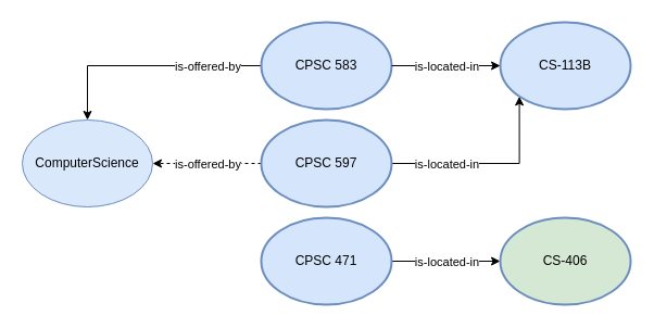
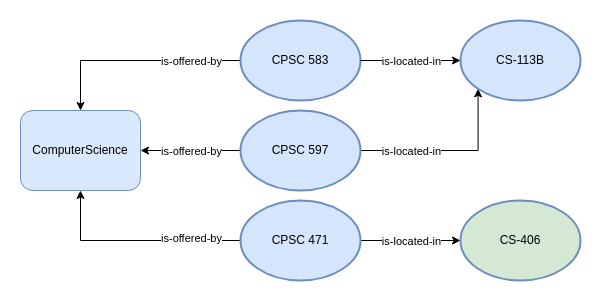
  <mxCell id="0" />
  <mxCell id="1" parent="0" />
  <mxCell id="2" style="edgeStyle=orthogonalEdgeStyle;rounded=0;orthogonalLoop=1;jettySize=auto;html=1;entryX=0.5;entryY=0;entryDx=0;entryDy=0;" edge="1" parent="1" source="4" target="5"><mxGeometry relative="1" as="geometry" /></mxCell>
  <mxCell id="3" value="is-offered-by" style="edgeLabel;html=1;align=center;verticalAlign=middle;resizable=0;points=[];" vertex="1" connectable="0" parent="2"><mxGeometry x="-0.387" y="1" relative="1" as="geometry"><mxPoint x="14" y="-1" as="offset" /></mxGeometry></mxCell>
  <mxCell id="4" value="CPSC 583" style="ellipse;whiteSpace=wrap;html=1;fillColor=#d5e5fb;strokeColor=#6c8ebf;strokeWidth=2;" vertex="1" parent="1"><mxGeometry x="240" y="20" width="120" height="80" as="geometry" /></mxCell>
- <mxCell id="5" value="ComputerScience" style="ellipse;whiteSpace=wrap;html=1;fillColor=#dae8fc;strokeColor=#6c8ebf;" vertex="1" parent="1"><mxGeometry x="20" y="110" width="120" height="80" as="geometry" /></mxCell>
+ <mxCell id="5" value="ComputerScience" style="whiteSpace=wrap;html=1;fillColor=#dae8fc;strokeColor=#6c8ebf;rounded=1;" vertex="1" parent="1"><mxGeometry x="20" y="110" width="120" height="80" as="geometry" /></mxCell>
  <mxCell id="6" style="edgeStyle=orthogonalEdgeStyle;rounded=0;orthogonalLoop=1;jettySize=auto;html=1;entryX=0;entryY=1;entryDx=0;entryDy=0;" edge="1" parent="1" source="10" target="16"><mxGeometry relative="1" as="geometry" /></mxCell>
  <mxCell id="7" value="is-located-in" style="edgeLabel;html=1;align=center;verticalAlign=middle;resizable=0;points=[];" vertex="1" connectable="0" parent="6"><mxGeometry x="-0.644" y="1" relative="1" as="geometry"><mxPoint x="18" y="1" as="offset" /></mxGeometry></mxCell>
- <mxCell id="8" style="edgeStyle=orthogonalEdgeStyle;rounded=0;orthogonalLoop=1;jettySize=auto;html=1;entryX=1;entryY=0.5;entryDx=0;entryDy=0;dashed=1;" edge="1" parent="1" source="10" target="5"><mxGeometry relative="1" as="geometry" /></mxCell>
+ <mxCell id="8" style="edgeStyle=orthogonalEdgeStyle;rounded=0;orthogonalLoop=1;jettySize=auto;html=1;entryX=1;entryY=0.5;entryDx=0;entryDy=0;" edge="1" parent="1" source="10" target="5"><mxGeometry relative="1" as="geometry" /></mxCell>
  <mxCell id="9" value="is-offered-by" style="edgeLabel;html=1;align=center;verticalAlign=middle;resizable=0;points=[];" vertex="1" connectable="0" parent="8"><mxGeometry x="-0.086" y="-4" relative="1" as="geometry"><mxPoint x="-4" y="4" as="offset" /></mxGeometry></mxCell>
  <mxCell id="10" value="CPSC 597" style="ellipse;whiteSpace=wrap;html=1;fillColor=#d5e5fb;strokeColor=#6c8ebf;strokeWidth=2;" vertex="1" parent="1"><mxGeometry x="240" y="110" width="120" height="80" as="geometry" /></mxCell>
  <mxCell id="11" style="edgeStyle=orthogonalEdgeStyle;rounded=0;orthogonalLoop=1;jettySize=auto;html=1;entryX=0;entryY=0.5;entryDx=0;entryDy=0;" edge="1" parent="1" source="15" target="17"><mxGeometry relative="1" as="geometry" /></mxCell>
  <mxCell id="12" value="is-located-in" style="edgeLabel;html=1;align=center;verticalAlign=middle;resizable=0;points=[];" vertex="1" connectable="0" parent="11"><mxGeometry x="-0.244" y="-2" relative="1" as="geometry"><mxPoint x="12" y="-2" as="offset" /></mxGeometry></mxCell>
+ <mxCell id="13" style="edgeStyle=orthogonalEdgeStyle;rounded=0;orthogonalLoop=1;jettySize=auto;html=1;entryX=0.5;entryY=1;entryDx=0;entryDy=0;" edge="1" parent="1" source="15" target="5"><mxGeometry relative="1" as="geometry" /></mxCell>
+ <mxCell id="14" value="is-offered-by" style="edgeLabel;html=1;align=center;verticalAlign=middle;resizable=0;points=[];" vertex="1" connectable="0" parent="13"><mxGeometry x="-0.43" y="-3" relative="1" as="geometry"><mxPoint x="10" as="offset" /></mxGeometry></mxCell>
  <mxCell id="15" value="CPSC 471" style="ellipse;whiteSpace=wrap;html=1;fillColor=#d5e5fb;strokeColor=#6c8ebf;strokeWidth=2;" vertex="1" parent="1"><mxGeometry x="240" y="200" width="120" height="80" as="geometry" /></mxCell>
  <mxCell id="16" value="CS-113B" style="ellipse;whiteSpace=wrap;html=1;fillColor=#d5e5fb;strokeColor=#6c8ebf;strokeWidth=2;" vertex="1" parent="1"><mxGeometry x="460" y="20" width="120" height="80" as="geometry" /></mxCell>
  <mxCell id="17" value="CS-406" style="ellipse;whiteSpace=wrap;html=1;fillColor=#d5e8d4;strokeColor=#6c8ebf;strokeWidth=2;" vertex="1" parent="1"><mxGeometry x="460" y="200" width="120" height="80" as="geometry" /></mxCell>
  <mxCell id="18" value="" style="endArrow=classic;html=1;rounded=0;entryX=0;entryY=0.5;entryDx=0;entryDy=0;exitX=1;exitY=0.5;exitDx=0;exitDy=0;" edge="1" parent="1" source="4" target="16"><mxGeometry width="50" height="50" relative="1" as="geometry"><mxPoint x="440" y="30" as="sourcePoint" /><mxPoint x="490" y="-20" as="targetPoint" /></mxGeometry></mxCell>
  <mxCell id="19" value="is-located-in" style="edgeLabel;html=1;align=center;verticalAlign=middle;resizable=0;points=[];" vertex="1" connectable="0" parent="18"><mxGeometry x="-0.178" y="-1" relative="1" as="geometry"><mxPoint x="9" y="-1" as="offset" /></mxGeometry></mxCell>
